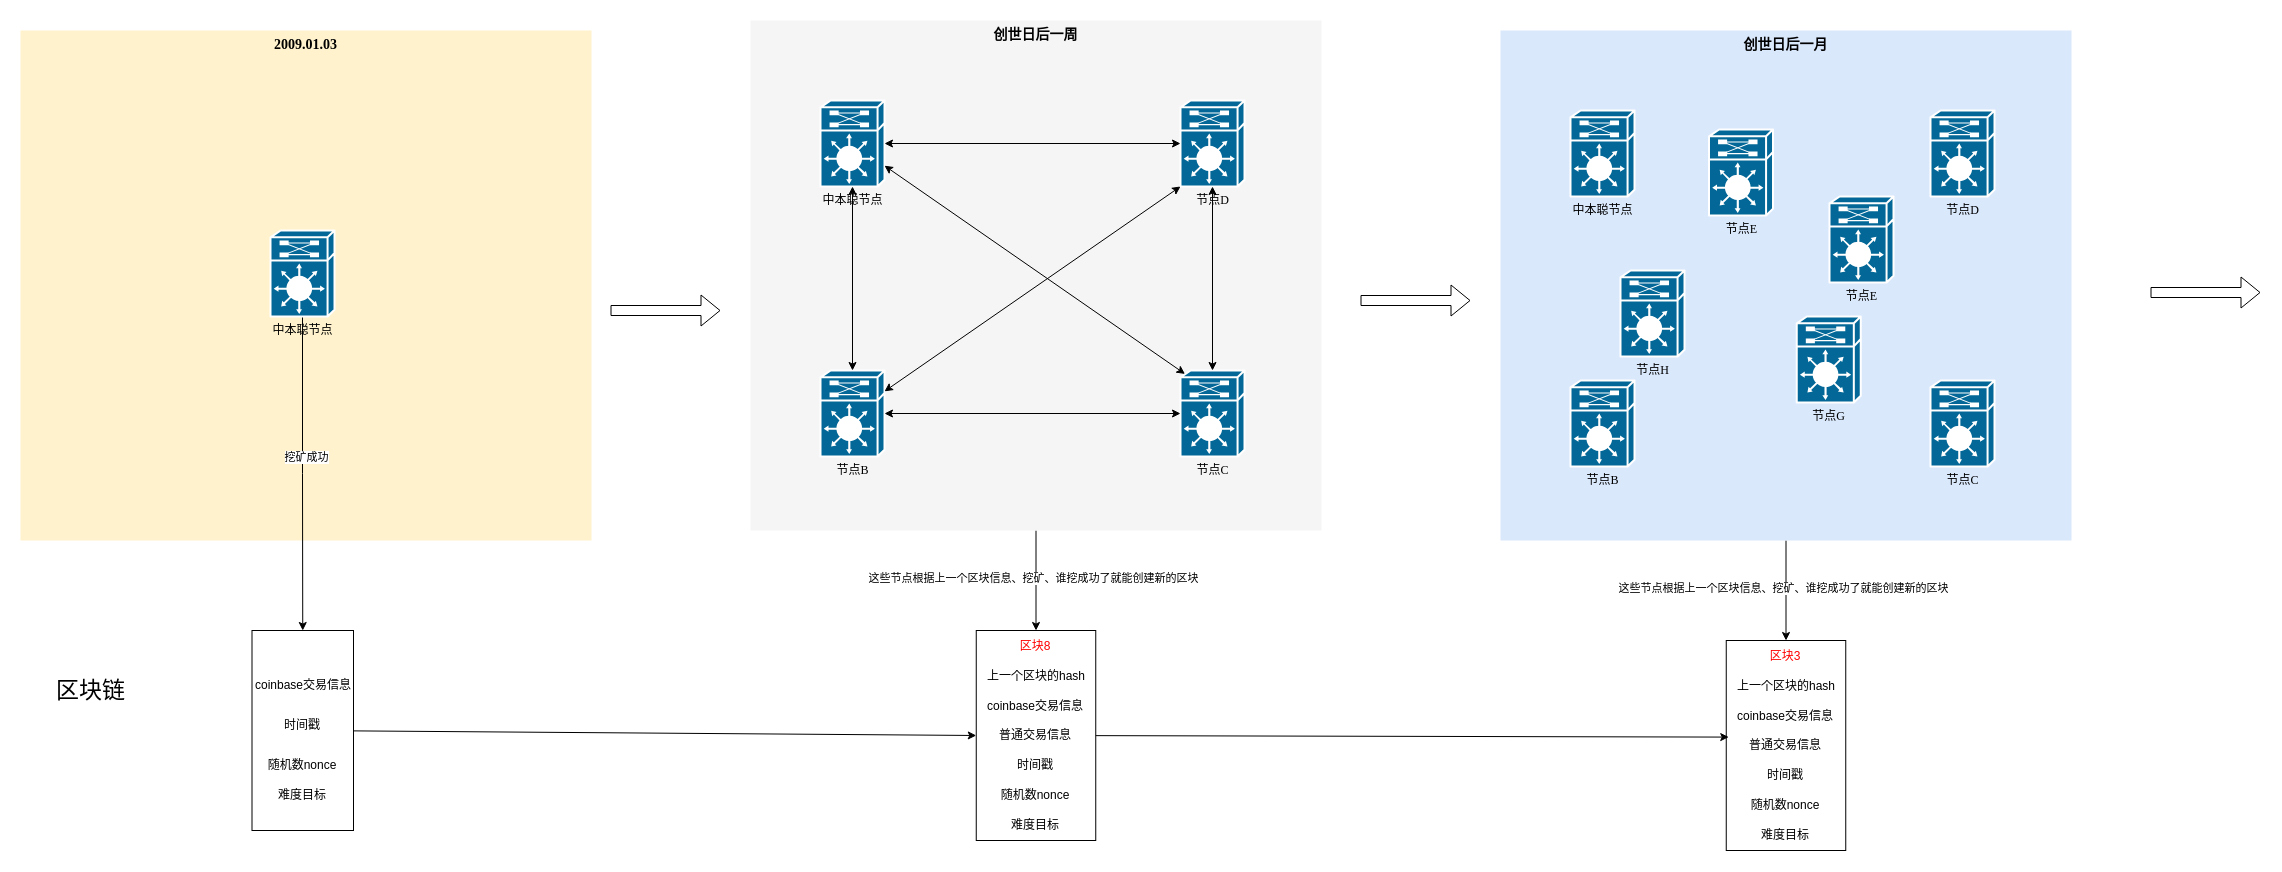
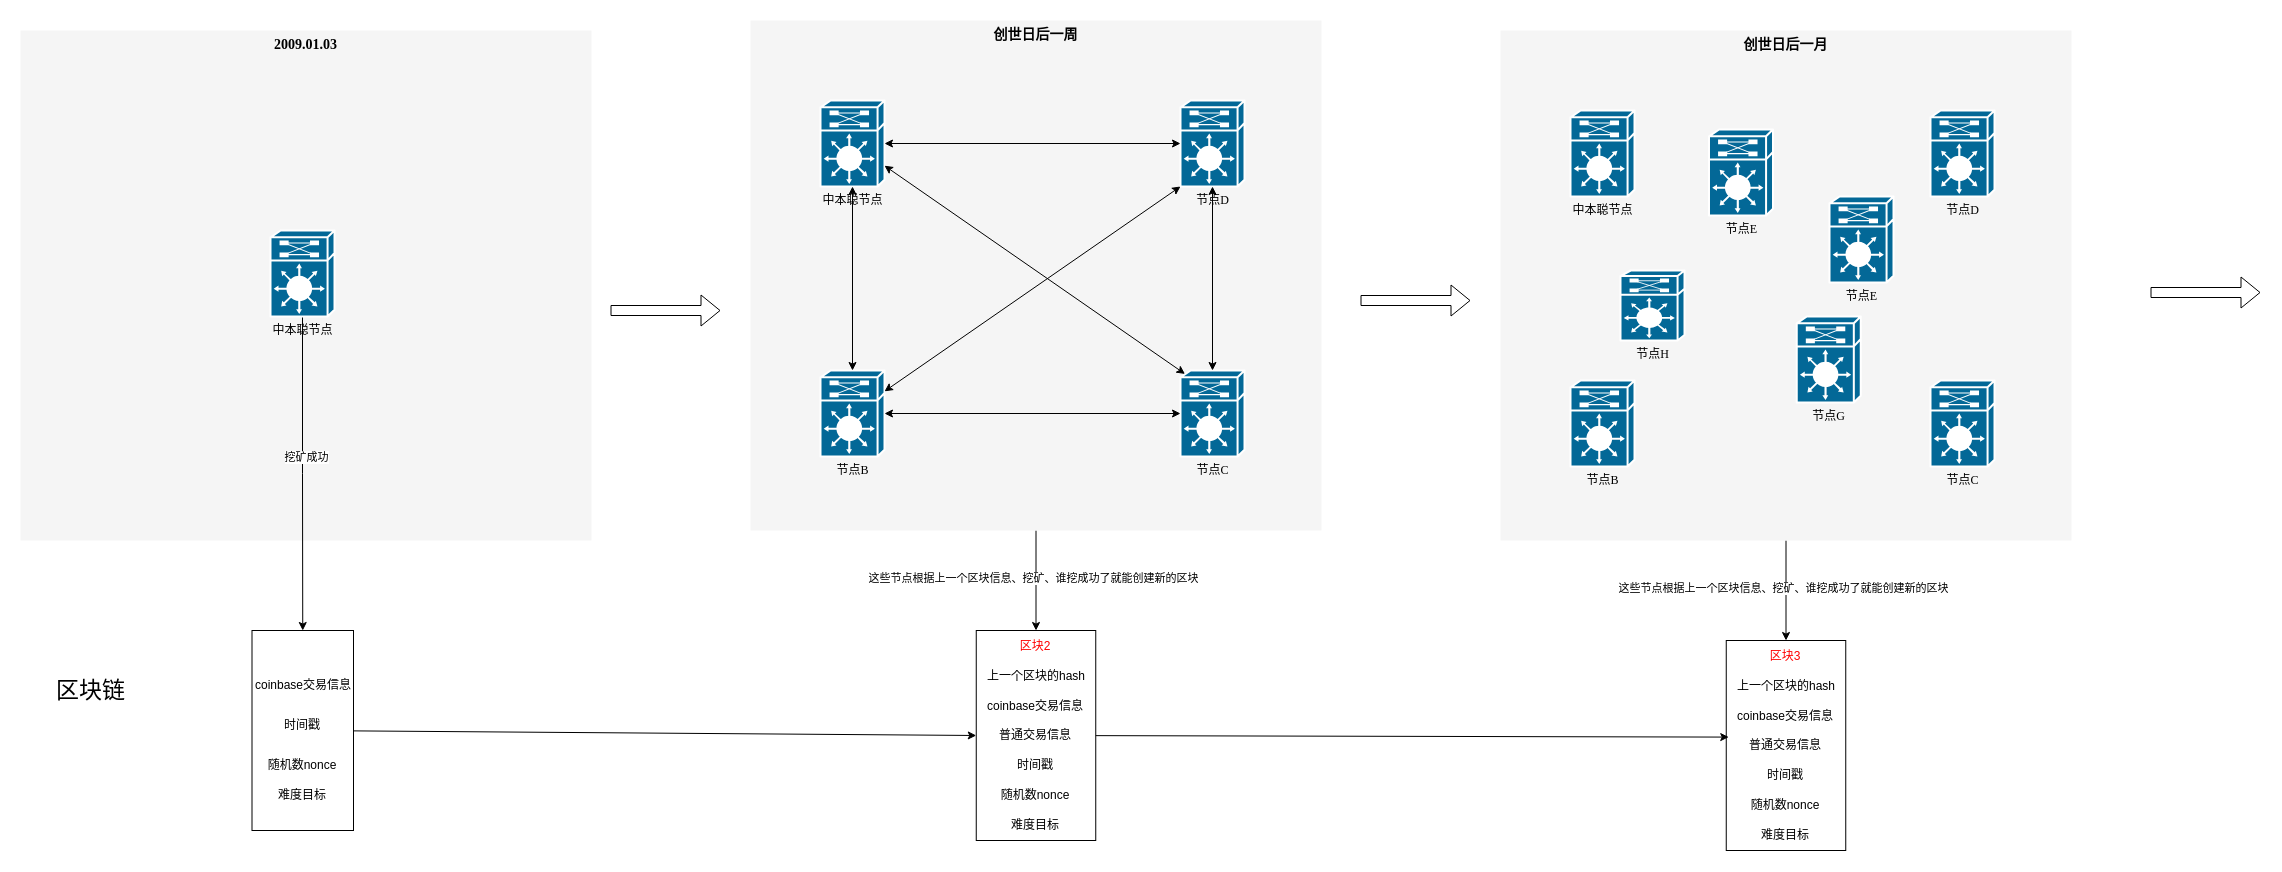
  <mxCell id="0" />
  <mxCell id="1" parent="0" />
- <mxCell id="2" value="2009.01.03" style="whiteSpace=wrap;html=1;rounded=0;shadow=0;comic=0;strokeWidth=1;fontFamily=Verdana;fontSize=14;fillColor=#fff2cc;strokeColor=none;verticalAlign=top;fontStyle=1;" parent="1" vertex="1"><mxGeometry x="20" y="30" width="571" height="510" as="geometry" /></mxCell>
+ <mxCell id="2" value="2009.01.03" style="whiteSpace=wrap;html=1;rounded=0;shadow=0;comic=0;strokeWidth=1;fontFamily=Verdana;fontSize=14;fillColor=#f5f5f5;strokeColor=none;verticalAlign=top;fontStyle=1" parent="1" vertex="1"><mxGeometry x="20" y="30" width="571" height="510" as="geometry" /></mxCell>
  <mxCell id="3" style="edgeStyle=orthogonalEdgeStyle;rounded=0;orthogonalLoop=1;jettySize=auto;html=1;entryX=0.5;entryY=0;entryDx=0;entryDy=0;" edge="1" parent="1" source="5" target="7"><mxGeometry relative="1" as="geometry" /></mxCell>
  <mxCell id="4" value="挖矿成功" style="edgeLabel;html=1;align=center;verticalAlign=middle;resizable=0;points=[];" vertex="1" connectable="0" parent="3"><mxGeometry x="-0.1" y="3" relative="1" as="geometry"><mxPoint y="-1" as="offset" /></mxGeometry></mxCell>
  <mxCell id="5" value="中本聪节点" style="shape=mxgraph.cisco.misc.route_switch_processor;html=1;dashed=0;fillColor=#036897;strokeColor=#ffffff;strokeWidth=2;verticalLabelPosition=bottom;verticalAlign=top;rounded=0;shadow=0;comic=0;fontFamily=Verdana;fontSize=12;" parent="1" vertex="1"><mxGeometry x="270" y="230" width="64" height="86" as="geometry" /></mxCell>
  <mxCell id="6" style="edgeStyle=none;rounded=0;orthogonalLoop=1;jettySize=auto;html=1;entryX=0;entryY=0.5;entryDx=0;entryDy=0;" edge="1" parent="1" source="7" target="26"><mxGeometry relative="1" as="geometry" /></mxCell>
  <mxCell id="7" value="&lt;br&gt;&lt;div&gt;&lt;br&gt;&lt;/div&gt;&lt;div&gt;&lt;br&gt;&lt;/div&gt;&lt;div&gt;&lt;br&gt;&lt;/div&gt;&lt;div&gt;&lt;br&gt;&lt;/div&gt;&lt;div&gt;&lt;br&gt;&lt;/div&gt;&lt;div&gt;&lt;br&gt;&lt;/div&gt;&lt;div&gt;&lt;br&gt;&lt;/div&gt;&lt;div&gt;&lt;br&gt;&lt;/div&gt;" style="rounded=0;whiteSpace=wrap;html=1;" vertex="1" parent="1"><mxGeometry x="251.5" y="630" width="101.5" height="200" as="geometry" /></mxCell>
  <mxCell id="8" value="区块链" style="text;html=1;align=center;verticalAlign=middle;resizable=0;points=[];autosize=1;strokeColor=none;fillColor=none;fontSize=23;" vertex="1" parent="1"><mxGeometry x="45" y="670" width="90" height="40" as="geometry" /></mxCell>
  <mxCell id="9" style="edgeStyle=none;rounded=0;orthogonalLoop=1;jettySize=auto;html=1;" edge="1" parent="1" source="11"><mxGeometry relative="1" as="geometry"><mxPoint x="1035.5" y="630" as="targetPoint" /></mxGeometry></mxCell>
  <mxCell id="10" value="这些节点根据上一个区块信息、挖矿、谁挖成功了就能创建新的区块" style="edgeLabel;html=1;align=center;verticalAlign=middle;resizable=0;points=[];" vertex="1" connectable="0" parent="9"><mxGeometry x="-0.068" y="-2" relative="1" as="geometry"><mxPoint x="-1" as="offset" /></mxGeometry></mxCell>
  <mxCell id="11" value="创世日后一周" style="whiteSpace=wrap;html=1;rounded=0;shadow=0;comic=0;strokeWidth=1;fontFamily=Verdana;fontSize=14;fillColor=#f5f5f5;strokeColor=none;verticalAlign=top;fontStyle=1" vertex="1" parent="1"><mxGeometry x="750" y="20" width="571" height="510" as="geometry" /></mxCell>
  <mxCell id="12" value="节点D" style="shape=mxgraph.cisco.misc.route_switch_processor;html=1;dashed=0;fillColor=#036897;strokeColor=#ffffff;strokeWidth=2;verticalLabelPosition=bottom;verticalAlign=top;rounded=0;shadow=0;comic=0;fontFamily=Verdana;fontSize=12;" vertex="1" parent="1"><mxGeometry x="1180" y="100" width="64" height="86" as="geometry" /></mxCell>
  <mxCell id="13" value="节点C" style="shape=mxgraph.cisco.misc.route_switch_processor;html=1;dashed=0;fillColor=#036897;strokeColor=#ffffff;strokeWidth=2;verticalLabelPosition=bottom;verticalAlign=top;rounded=0;shadow=0;comic=0;fontFamily=Verdana;fontSize=12;" vertex="1" parent="1"><mxGeometry x="1180" y="370" width="64" height="86" as="geometry" /></mxCell>
  <mxCell id="14" value="中本聪节点" style="shape=mxgraph.cisco.misc.route_switch_processor;html=1;dashed=0;fillColor=#036897;strokeColor=#ffffff;strokeWidth=2;verticalLabelPosition=bottom;verticalAlign=top;rounded=0;shadow=0;comic=0;fontFamily=Verdana;fontSize=12;" vertex="1" parent="1"><mxGeometry x="820" y="100" width="64" height="86" as="geometry" /></mxCell>
  <mxCell id="15" value="节点B" style="shape=mxgraph.cisco.misc.route_switch_processor;html=1;dashed=0;fillColor=#036897;strokeColor=#ffffff;strokeWidth=2;verticalLabelPosition=bottom;verticalAlign=top;rounded=0;shadow=0;comic=0;fontFamily=Verdana;fontSize=12;" vertex="1" parent="1"><mxGeometry x="820" y="370" width="64" height="86" as="geometry" /></mxCell>
  <mxCell id="16" style="rounded=0;orthogonalLoop=1;jettySize=auto;html=1;entryX=0.5;entryY=1;entryDx=0;entryDy=0;entryPerimeter=0;startArrow=classic;startFill=1;exitX=0.5;exitY=0;exitDx=0;exitDy=0;exitPerimeter=0;" edge="1" parent="1" source="15" target="14"><mxGeometry relative="1" as="geometry"><mxPoint x="1000" y="248" as="sourcePoint" /><mxPoint x="894" y="183" as="targetPoint" /><Array as="points" /></mxGeometry></mxCell>
  <mxCell id="17" style="rounded=0;orthogonalLoop=1;jettySize=auto;html=1;entryX=0;entryY=0.5;entryDx=0;entryDy=0;entryPerimeter=0;startArrow=classic;startFill=1;" edge="1" parent="1" source="15" target="13"><mxGeometry relative="1" as="geometry" /></mxCell>
  <mxCell id="18" style="edgeStyle=none;rounded=0;orthogonalLoop=1;jettySize=auto;html=1;entryX=0.5;entryY=0;entryDx=0;entryDy=0;entryPerimeter=0;startArrow=classic;startFill=1;" edge="1" parent="1" source="12" target="13"><mxGeometry relative="1" as="geometry" /></mxCell>
  <mxCell id="19" style="edgeStyle=none;rounded=0;orthogonalLoop=1;jettySize=auto;html=1;entryX=1;entryY=0.5;entryDx=0;entryDy=0;entryPerimeter=0;startArrow=classic;startFill=1;" edge="1" parent="1" source="12" target="14"><mxGeometry relative="1" as="geometry" /></mxCell>
  <mxCell id="20" style="edgeStyle=none;rounded=0;orthogonalLoop=1;jettySize=auto;html=1;entryX=0.07;entryY=0.04;entryDx=0;entryDy=0;entryPerimeter=0;startArrow=classic;startFill=1;" edge="1" parent="1" source="14" target="13"><mxGeometry relative="1" as="geometry" /></mxCell>
  <mxCell id="21" style="edgeStyle=none;rounded=0;orthogonalLoop=1;jettySize=auto;html=1;entryX=0;entryY=1;entryDx=0;entryDy=0;entryPerimeter=0;startArrow=classic;startFill=1;" edge="1" parent="1" source="15" target="12"><mxGeometry relative="1" as="geometry" /></mxCell>
  <mxCell id="22" value="coinbase交易信息" style="text;html=1;align=center;verticalAlign=middle;whiteSpace=wrap;rounded=0;" vertex="1" parent="1"><mxGeometry x="251.5" y="670" width="102" height="30" as="geometry" /></mxCell>
  <mxCell id="23" value="时间戳" style="text;html=1;align=center;verticalAlign=middle;whiteSpace=wrap;rounded=0;" vertex="1" parent="1"><mxGeometry x="258.25" y="710" width="88" height="30" as="geometry" /></mxCell>
  <mxCell id="24" value="随机数nonce" style="text;html=1;align=center;verticalAlign=middle;whiteSpace=wrap;rounded=0;" vertex="1" parent="1"><mxGeometry x="258.25" y="750" width="88" height="30" as="geometry" /></mxCell>
  <mxCell id="25" value="难度目标" style="text;html=1;align=center;verticalAlign=middle;whiteSpace=wrap;rounded=0;" vertex="1" parent="1"><mxGeometry x="258" y="780" width="88" height="30" as="geometry" /></mxCell>
  <mxCell id="26" value="&lt;br&gt;&lt;div&gt;&lt;br&gt;&lt;/div&gt;&lt;div&gt;&lt;br&gt;&lt;/div&gt;&lt;div&gt;&lt;br&gt;&lt;/div&gt;&lt;div&gt;&lt;br&gt;&lt;/div&gt;&lt;div&gt;&lt;br&gt;&lt;/div&gt;&lt;div&gt;&lt;br&gt;&lt;/div&gt;&lt;div&gt;&lt;br&gt;&lt;/div&gt;&lt;div&gt;&lt;br&gt;&lt;/div&gt;" style="rounded=0;whiteSpace=wrap;html=1;" vertex="1" parent="1"><mxGeometry x="975.75" y="630" width="119.5" height="210" as="geometry" /></mxCell>
  <mxCell id="27" value="coinbase交易信息" style="text;html=1;align=center;verticalAlign=middle;whiteSpace=wrap;rounded=0;" vertex="1" parent="1"><mxGeometry x="984" y="691" width="102" height="30" as="geometry" /></mxCell>
- <mxCell id="28" value="区块8" style="text;html=1;align=center;verticalAlign=middle;whiteSpace=wrap;rounded=0;fontColor=#FF0000;" vertex="1" parent="1"><mxGeometry x="1005.25" y="631" width="60" height="30" as="geometry" /></mxCell>
+ <mxCell id="28" value="区块2" style="text;html=1;align=center;verticalAlign=middle;whiteSpace=wrap;rounded=0;fontColor=#FF0000;" vertex="1" parent="1"><mxGeometry x="1005.25" y="631" width="60" height="30" as="geometry" /></mxCell>
  <mxCell id="29" value="时间戳" style="text;html=1;align=center;verticalAlign=middle;whiteSpace=wrap;rounded=0;" vertex="1" parent="1"><mxGeometry x="991.25" y="750" width="88" height="30" as="geometry" /></mxCell>
  <mxCell id="30" value="随机数nonce" style="text;html=1;align=center;verticalAlign=middle;whiteSpace=wrap;rounded=0;" vertex="1" parent="1"><mxGeometry x="991.25" y="780" width="88" height="30" as="geometry" /></mxCell>
  <mxCell id="31" value="难度目标" style="text;html=1;align=center;verticalAlign=middle;whiteSpace=wrap;rounded=0;" vertex="1" parent="1"><mxGeometry x="991" y="810" width="88" height="30" as="geometry" /></mxCell>
  <mxCell id="32" value="上一个区块的hash" style="text;html=1;align=center;verticalAlign=middle;whiteSpace=wrap;rounded=0;" vertex="1" parent="1"><mxGeometry x="984.5" y="661" width="102" height="30" as="geometry" /></mxCell>
  <mxCell id="33" value="普通交易信息" style="text;html=1;align=center;verticalAlign=middle;whiteSpace=wrap;rounded=0;" vertex="1" parent="1"><mxGeometry x="984" y="720" width="102" height="30" as="geometry" /></mxCell>
  <mxCell id="34" style="edgeStyle=none;rounded=0;orthogonalLoop=1;jettySize=auto;html=1;" edge="1" parent="1" source="36"><mxGeometry relative="1" as="geometry"><mxPoint x="1785.5" y="640" as="targetPoint" /></mxGeometry></mxCell>
  <mxCell id="35" value="这些节点根据上一个区块信息、挖矿、谁挖成功了就能创建新的区块" style="edgeLabel;html=1;align=center;verticalAlign=middle;resizable=0;points=[];" vertex="1" connectable="0" parent="34"><mxGeometry x="-0.068" y="-2" relative="1" as="geometry"><mxPoint x="-1" as="offset" /></mxGeometry></mxCell>
- <mxCell id="36" value="创世日后一月" style="whiteSpace=wrap;html=1;rounded=0;shadow=0;comic=0;strokeWidth=1;fontFamily=Verdana;fontSize=14;fillColor=#dae8fc;strokeColor=none;verticalAlign=top;fontStyle=1;" vertex="1" parent="1"><mxGeometry x="1500" y="30" width="571" height="510" as="geometry" /></mxCell>
+ <mxCell id="36" value="创世日后一月" style="whiteSpace=wrap;html=1;rounded=0;shadow=0;comic=0;strokeWidth=1;fontFamily=Verdana;fontSize=14;fillColor=#f5f5f5;strokeColor=none;verticalAlign=top;fontStyle=1" vertex="1" parent="1"><mxGeometry x="1500" y="30" width="571" height="510" as="geometry" /></mxCell>
  <mxCell id="37" value="节点D" style="shape=mxgraph.cisco.misc.route_switch_processor;html=1;dashed=0;fillColor=#036897;strokeColor=#ffffff;strokeWidth=2;verticalLabelPosition=bottom;verticalAlign=top;rounded=0;shadow=0;comic=0;fontFamily=Verdana;fontSize=12;" vertex="1" parent="1"><mxGeometry x="1930" y="110" width="64" height="86" as="geometry" /></mxCell>
  <mxCell id="38" value="节点C" style="shape=mxgraph.cisco.misc.route_switch_processor;html=1;dashed=0;fillColor=#036897;strokeColor=#ffffff;strokeWidth=2;verticalLabelPosition=bottom;verticalAlign=top;rounded=0;shadow=0;comic=0;fontFamily=Verdana;fontSize=12;" vertex="1" parent="1"><mxGeometry x="1930" y="380" width="64" height="86" as="geometry" /></mxCell>
  <mxCell id="39" value="中本聪节点" style="shape=mxgraph.cisco.misc.route_switch_processor;html=1;dashed=0;fillColor=#036897;strokeColor=#ffffff;strokeWidth=2;verticalLabelPosition=bottom;verticalAlign=top;rounded=0;shadow=0;comic=0;fontFamily=Verdana;fontSize=12;" vertex="1" parent="1"><mxGeometry x="1570" y="110" width="64" height="86" as="geometry" /></mxCell>
  <mxCell id="40" value="节点B" style="shape=mxgraph.cisco.misc.route_switch_processor;html=1;dashed=0;fillColor=#036897;strokeColor=#ffffff;strokeWidth=2;verticalLabelPosition=bottom;verticalAlign=top;rounded=0;shadow=0;comic=0;fontFamily=Verdana;fontSize=12;" vertex="1" parent="1"><mxGeometry x="1570" y="380" width="64" height="86" as="geometry" /></mxCell>
  <mxCell id="41" value="&lt;br&gt;&lt;div&gt;&lt;br&gt;&lt;/div&gt;&lt;div&gt;&lt;br&gt;&lt;/div&gt;&lt;div&gt;&lt;br&gt;&lt;/div&gt;&lt;div&gt;&lt;br&gt;&lt;/div&gt;&lt;div&gt;&lt;br&gt;&lt;/div&gt;&lt;div&gt;&lt;br&gt;&lt;/div&gt;&lt;div&gt;&lt;br&gt;&lt;/div&gt;&lt;div&gt;&lt;br&gt;&lt;/div&gt;" style="rounded=0;whiteSpace=wrap;html=1;" vertex="1" parent="1"><mxGeometry x="1725.75" y="640" width="119.5" height="210" as="geometry" /></mxCell>
  <mxCell id="42" value="coinbase交易信息" style="text;html=1;align=center;verticalAlign=middle;whiteSpace=wrap;rounded=0;" vertex="1" parent="1"><mxGeometry x="1734" y="701" width="102" height="30" as="geometry" /></mxCell>
  <mxCell id="43" value="区块3" style="text;html=1;align=center;verticalAlign=middle;whiteSpace=wrap;rounded=0;fontColor=#FF0000;" vertex="1" parent="1"><mxGeometry x="1755.25" y="641" width="60" height="30" as="geometry" /></mxCell>
  <mxCell id="44" value="时间戳" style="text;html=1;align=center;verticalAlign=middle;whiteSpace=wrap;rounded=0;" vertex="1" parent="1"><mxGeometry x="1741.25" y="760" width="88" height="30" as="geometry" /></mxCell>
  <mxCell id="45" value="随机数nonce" style="text;html=1;align=center;verticalAlign=middle;whiteSpace=wrap;rounded=0;" vertex="1" parent="1"><mxGeometry x="1741.25" y="790" width="88" height="30" as="geometry" /></mxCell>
  <mxCell id="46" value="难度目标" style="text;html=1;align=center;verticalAlign=middle;whiteSpace=wrap;rounded=0;" vertex="1" parent="1"><mxGeometry x="1741" y="820" width="88" height="30" as="geometry" /></mxCell>
  <mxCell id="47" value="上一个区块的hash" style="text;html=1;align=center;verticalAlign=middle;whiteSpace=wrap;rounded=0;" vertex="1" parent="1"><mxGeometry x="1734.5" y="671" width="102" height="30" as="geometry" /></mxCell>
  <mxCell id="48" value="普通交易信息" style="text;html=1;align=center;verticalAlign=middle;whiteSpace=wrap;rounded=0;" vertex="1" parent="1"><mxGeometry x="1734" y="730" width="102" height="30" as="geometry" /></mxCell>
  <mxCell id="49" value="节点E" style="shape=mxgraph.cisco.misc.route_switch_processor;html=1;dashed=0;fillColor=#036897;strokeColor=#ffffff;strokeWidth=2;verticalLabelPosition=bottom;verticalAlign=top;rounded=0;shadow=0;comic=0;fontFamily=Verdana;fontSize=12;" vertex="1" parent="1"><mxGeometry x="1708.5" y="129" width="64" height="86" as="geometry" /></mxCell>
  <mxCell id="50" value="节点E" style="shape=mxgraph.cisco.misc.route_switch_processor;html=1;dashed=0;fillColor=#036897;strokeColor=#ffffff;strokeWidth=2;verticalLabelPosition=bottom;verticalAlign=top;rounded=0;shadow=0;comic=0;fontFamily=Verdana;fontSize=12;" vertex="1" parent="1"><mxGeometry x="1829" y="196" width="64" height="86" as="geometry" /></mxCell>
- <mxCell id="51" value="节点H" style="shape=mxgraph.cisco.misc.route_switch_processor;html=1;dashed=0;fillColor=#036897;strokeColor=#ffffff;strokeWidth=2;verticalLabelPosition=bottom;verticalAlign=top;rounded=0;shadow=0;comic=0;fontFamily=Verdana;fontSize=12;" vertex="1" parent="1"><mxGeometry x="1620" y="270" width="64" height="86" as="geometry" /></mxCell>
+ <mxCell id="51" value="节点H" style="shape=mxgraph.cisco.misc.route_switch_processor;html=1;dashed=0;fillColor=#036897;strokeColor=#ffffff;strokeWidth=2;verticalLabelPosition=bottom;verticalAlign=top;rounded=0;shadow=0;comic=0;fontFamily=Verdana;fontSize=12;" vertex="1" parent="1"><mxGeometry x="1620" y="270" width="64" height="70" as="geometry" /></mxCell>
  <mxCell id="52" value="节点G" style="shape=mxgraph.cisco.misc.route_switch_processor;html=1;dashed=0;fillColor=#036897;strokeColor=#ffffff;strokeWidth=2;verticalLabelPosition=bottom;verticalAlign=top;rounded=0;shadow=0;comic=0;fontFamily=Verdana;fontSize=12;" vertex="1" parent="1"><mxGeometry x="1796.25" y="316" width="64" height="86" as="geometry" /></mxCell>
  <mxCell id="53" style="edgeStyle=none;rounded=0;orthogonalLoop=1;jettySize=auto;html=1;entryX=0.021;entryY=0.46;entryDx=0;entryDy=0;entryPerimeter=0;" edge="1" parent="1" source="26" target="41"><mxGeometry relative="1" as="geometry" /></mxCell>
  <mxCell id="54" value="" style="shape=flexArrow;endArrow=classic;html=1;rounded=0;" edge="1" parent="1"><mxGeometry width="50" height="50" relative="1" as="geometry"><mxPoint x="610" y="310" as="sourcePoint" /><mxPoint x="720" y="310" as="targetPoint" /></mxGeometry></mxCell>
  <mxCell id="55" value="" style="shape=flexArrow;endArrow=classic;html=1;rounded=0;" edge="1" parent="1"><mxGeometry width="50" height="50" relative="1" as="geometry"><mxPoint x="1360" y="300" as="sourcePoint" /><mxPoint x="1470" y="300" as="targetPoint" /></mxGeometry></mxCell>
  <mxCell id="56" value="" style="shape=flexArrow;endArrow=classic;html=1;rounded=0;" edge="1" parent="1"><mxGeometry width="50" height="50" relative="1" as="geometry"><mxPoint x="2150" y="292" as="sourcePoint" /><mxPoint x="2260" y="292" as="targetPoint" /></mxGeometry></mxCell>
